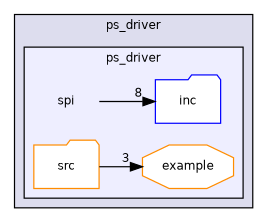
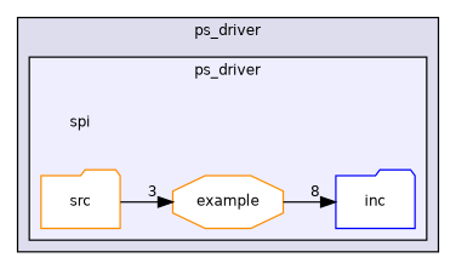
  digraph {
    compound=true
    rankdir=LR
    node [color=darkorange fontname=Helvetica fontsize=10 shape=folder fillcolor=white style=filled]
    edge [labeldistance=1.5 labelfontname=Helvetica labelfontsize=10]
    n1 [color=teal label=spi shape=plaintext fillcolor="" style=""]
    n2 [label=example shape=octagon]
    n3 [color=blue label=inc]
    n4 [label=src]
    subgraph cluster_1 {
      bgcolor="#ddddee"
      fontname=Helvetica
      fontsize=10
      label=ps_driver
      pencolor=black
      subgraph cluster_2 {
        bgcolor="#eeeeff"
        fontname=Helvetica
        fontsize=10
        label=ps_driver
        pencolor=black
        n1
        n2
        n3
        n4
      }
    }
-   n1 -> n3 [headlabel=8]
+   n2 -> n3 [headlabel=8]
    n4 -> n2 [headlabel=3]
  }
